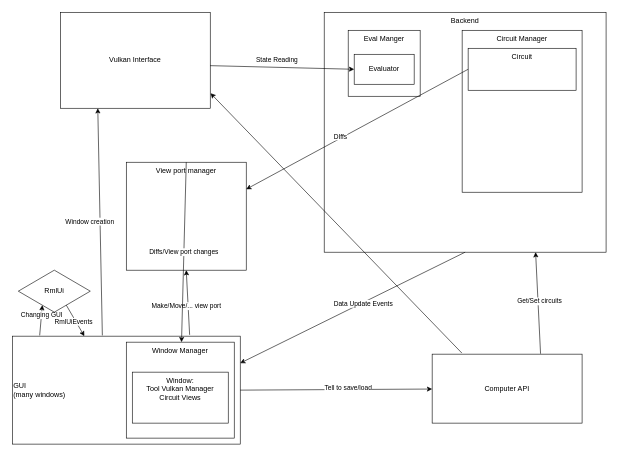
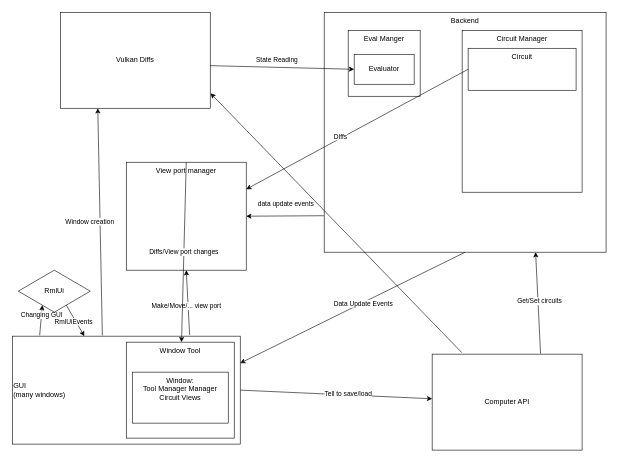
  <mxCell id="0" />
  <mxCell id="1" parent="0" />
- <mxCell id="2" value="Vulkan Interface" style="whiteSpace=wrap;html=1;strokeColor=default;fillColor=none;" vertex="1" parent="1"><mxGeometry x="100" y="20" width="250" height="160" as="geometry" /></mxCell>
+ <mxCell id="2" value="Vulkan Diffs" style="whiteSpace=wrap;html=1;strokeColor=default;fillColor=none;" vertex="1" parent="1"><mxGeometry x="100" y="20" width="250" height="160" as="geometry" /></mxCell>
  <mxCell id="3" value="Backend" style="whiteSpace=wrap;html=1;align=center;verticalAlign=top;fillColor=none;" vertex="1" parent="1"><mxGeometry x="540" y="20" width="470" height="400" as="geometry" /></mxCell>
  <mxCell id="4" value="GUI&lt;br&gt;(many windows)" style="whiteSpace=wrap;html=1;strokeColor=default;fillColor=none;align=left;" vertex="1" parent="1"><mxGeometry x="20" y="560" width="380" height="180" as="geometry" /></mxCell>
- <mxCell id="5" value="Computer API" style="whiteSpace=wrap;html=1;strokeColor=default;fillColor=none;" vertex="1" parent="1"><mxGeometry x="720" y="590" width="250" height="115" as="geometry" /></mxCell>
+ <mxCell id="5" value="Computer API" style="whiteSpace=wrap;html=1;strokeColor=default;fillColor=none;" vertex="1" parent="1"><mxGeometry x="720" y="590" width="250" height="160" as="geometry" /></mxCell>
  <mxCell id="6" value="" style="endArrow=classic;html=1;rounded=0;exitX=1;exitY=0.5;exitDx=0;exitDy=0;" edge="1" parent="1" source="4" target="5"><mxGeometry width="50" height="50" relative="1" as="geometry"><mxPoint x="490" y="450" as="sourcePoint" /><mxPoint x="540" y="400" as="targetPoint" /></mxGeometry></mxCell>
  <mxCell id="7" value="Tell to save/load" style="edgeLabel;html=1;align=center;verticalAlign=middle;resizable=0;points=[];" vertex="1" connectable="0" parent="6"><mxGeometry x="0.122" y="3" relative="1" as="geometry"><mxPoint as="offset" /></mxGeometry></mxCell>
  <mxCell id="8" value="" style="endArrow=classic;html=1;rounded=0;exitX=0.778;exitY=-0.012;exitDx=0;exitDy=0;entryX=0.5;entryY=1;entryDx=0;entryDy=0;exitPerimeter=0;" edge="1" parent="1" source="4" target="10"><mxGeometry width="50" height="50" relative="1" as="geometry"><mxPoint x="490" y="450" as="sourcePoint" /><mxPoint x="270" y="580" as="targetPoint" /></mxGeometry></mxCell>
  <mxCell id="9" value="Make/Move/... view port" style="edgeLabel;html=1;align=center;verticalAlign=middle;resizable=0;points=[];" vertex="1" connectable="0" parent="8"><mxGeometry x="-0.269" y="2" relative="1" as="geometry"><mxPoint x="-2" y="-9" as="offset" /></mxGeometry></mxCell>
  <mxCell id="10" value="View port manager" style="whiteSpace=wrap;html=1;verticalAlign=top;fillColor=none;" vertex="1" parent="1"><mxGeometry x="210" y="270" width="200" height="180" as="geometry" /></mxCell>
  <mxCell id="11" value="" style="endArrow=classic;html=1;rounded=0;entryX=0.25;entryY=1;entryDx=0;entryDy=0;exitX=0.12;exitY=-0.007;exitDx=0;exitDy=0;exitPerimeter=0;" edge="1" parent="1" source="4" target="13"><mxGeometry width="50" height="50" relative="1" as="geometry"><mxPoint x="130" y="680" as="sourcePoint" /><mxPoint x="80" y="540" as="targetPoint" /></mxGeometry></mxCell>
  <mxCell id="12" value="Changing GUI" style="edgeLabel;html=1;align=center;verticalAlign=middle;resizable=0;points=[];" vertex="1" connectable="0" parent="11"><mxGeometry x="0.319" relative="1" as="geometry"><mxPoint y="-1" as="offset" /></mxGeometry></mxCell>
  <mxCell id="13" value="RmlUi" style="rhombus;whiteSpace=wrap;html=1;fillColor=none;" vertex="1" parent="1"><mxGeometry x="30" y="450" width="120" height="70" as="geometry" /></mxCell>
  <mxCell id="14" value="" style="endArrow=classic;html=1;rounded=0;exitX=0.75;exitY=1;exitDx=0;exitDy=0;entryX=0.316;entryY=0;entryDx=0;entryDy=0;entryPerimeter=0;" edge="1" parent="1" source="13" target="4"><mxGeometry width="50" height="50" relative="1" as="geometry"><mxPoint x="490" y="450" as="sourcePoint" /><mxPoint x="540" y="400" as="targetPoint" /></mxGeometry></mxCell>
  <mxCell id="15" value="RmlUiEvents" style="edgeLabel;html=1;align=center;verticalAlign=middle;resizable=0;points=[];" vertex="1" connectable="0" parent="14"><mxGeometry x="-0.015" y="-4" relative="1" as="geometry"><mxPoint as="offset" /></mxGeometry></mxCell>
  <mxCell id="16" value="" style="endArrow=classic;html=1;rounded=0;exitX=0.5;exitY=1;exitDx=0;exitDy=0;entryX=1;entryY=0.25;entryDx=0;entryDy=0;" edge="1" parent="1" source="3" target="4"><mxGeometry width="50" height="50" relative="1" as="geometry"><mxPoint x="490" y="450" as="sourcePoint" /><mxPoint x="540" y="400" as="targetPoint" /></mxGeometry></mxCell>
  <mxCell id="17" value="Data Update Events" style="edgeLabel;html=1;align=center;verticalAlign=middle;resizable=0;points=[];" vertex="1" connectable="0" parent="16"><mxGeometry x="-0.088" y="2" relative="1" as="geometry"><mxPoint y="-1" as="offset" /></mxGeometry></mxCell>
  <mxCell id="18" value="Diffs/View port changes" style="endArrow=classic;html=1;rounded=0;exitX=0.5;exitY=0;exitDx=0;exitDy=0;" edge="1" parent="1" source="10" target="30"><mxGeometry width="50" height="50" relative="1" as="geometry"><mxPoint x="490" y="450" as="sourcePoint" /><mxPoint x="540" y="400" as="targetPoint" /></mxGeometry></mxCell>
  <mxCell id="19" value="" style="endArrow=classic;html=1;rounded=0;exitX=0.395;exitY=-0.007;exitDx=0;exitDy=0;exitPerimeter=0;entryX=0.25;entryY=1;entryDx=0;entryDy=0;" edge="1" parent="1" source="4" target="2"><mxGeometry width="50" height="50" relative="1" as="geometry"><mxPoint x="490" y="450" as="sourcePoint" /><mxPoint x="210" y="540" as="targetPoint" /></mxGeometry></mxCell>
  <mxCell id="20" value="Window creation" style="edgeLabel;html=1;align=center;verticalAlign=middle;resizable=0;points=[];" vertex="1" connectable="0" parent="19"><mxGeometry x="0.154" y="-4" relative="1" as="geometry"><mxPoint x="-21" y="29" as="offset" /></mxGeometry></mxCell>
+ <mxCell id="21" value="" style="endArrow=classic;html=1;rounded=0;entryX=1;entryY=0.5;entryDx=0;entryDy=0;exitX=-0.001;exitY=0.848;exitDx=0;exitDy=0;exitPerimeter=0;" edge="1" parent="1" source="3" target="10"><mxGeometry width="50" height="50" relative="1" as="geometry"><mxPoint x="490" y="450" as="sourcePoint" /><mxPoint x="540" y="400" as="targetPoint" /></mxGeometry></mxCell>
+ <mxCell id="22" value="data update events" style="edgeLabel;html=1;align=center;verticalAlign=middle;resizable=0;points=[];" vertex="1" connectable="0" parent="21"><mxGeometry x="-0.068" y="1" relative="1" as="geometry"><mxPoint x="-4" y="-21" as="offset" /></mxGeometry></mxCell>
  <mxCell id="23" value="" style="endArrow=classic;html=1;rounded=0;exitX=0.723;exitY=-0.006;exitDx=0;exitDy=0;exitPerimeter=0;entryX=0.75;entryY=1;entryDx=0;entryDy=0;" edge="1" parent="1" source="5" target="3"><mxGeometry width="50" height="50" relative="1" as="geometry"><mxPoint x="490" y="450" as="sourcePoint" /><mxPoint x="540" y="400" as="targetPoint" /></mxGeometry></mxCell>
  <mxCell id="24" value="Get/Set circuits" style="edgeLabel;html=1;align=center;verticalAlign=middle;resizable=0;points=[];" vertex="1" connectable="0" parent="23"><mxGeometry x="-0.588" y="1" relative="1" as="geometry"><mxPoint y="-53" as="offset" /></mxGeometry></mxCell>
  <mxCell id="25" value="Eval Manger" style="rounded=0;whiteSpace=wrap;html=1;verticalAlign=top;fillColor=none;" vertex="1" parent="1"><mxGeometry x="580" y="50" width="120" height="110" as="geometry" /></mxCell>
  <mxCell id="26" value="Circuit Manager" style="rounded=0;whiteSpace=wrap;html=1;verticalAlign=top;fillColor=none;" vertex="1" parent="1"><mxGeometry x="770" y="50" width="200" height="270" as="geometry" /></mxCell>
  <mxCell id="27" value="Evaluator" style="rounded=0;whiteSpace=wrap;html=1;fillColor=none;" vertex="1" parent="1"><mxGeometry x="590" y="90" width="100" height="50" as="geometry" /></mxCell>
  <mxCell id="28" value="" style="endArrow=classic;html=1;rounded=0;exitX=0.999;exitY=0.556;exitDx=0;exitDy=0;exitPerimeter=0;entryX=0;entryY=0.5;entryDx=0;entryDy=0;" edge="1" parent="1" source="2" target="27"><mxGeometry width="50" height="50" relative="1" as="geometry"><mxPoint x="450" y="180" as="sourcePoint" /><mxPoint x="500" y="130" as="targetPoint" /></mxGeometry></mxCell>
  <mxCell id="29" value="State Reading" style="edgeLabel;html=1;align=center;verticalAlign=middle;resizable=0;points=[];" vertex="1" connectable="0" parent="28"><mxGeometry x="0.66" relative="1" as="geometry"><mxPoint x="-88" y="-15" as="offset" /></mxGeometry></mxCell>
- <mxCell id="30" value="Window Manager" style="rounded=0;whiteSpace=wrap;html=1;fillColor=none;verticalAlign=top;" vertex="1" parent="1"><mxGeometry x="210" y="570" width="180" height="160" as="geometry" /></mxCell>
- <mxCell id="31" value="Window:&lt;div&gt;Tool Vulkan&amp;nbsp;&lt;span style=&quot;background-color: transparent; color: light-dark(rgb(0, 0, 0), rgb(255, 255, 255));&quot;&gt;Manager&lt;/span&gt;&lt;/div&gt;&lt;div&gt;&lt;span style=&quot;background-color: transparent; color: light-dark(rgb(0, 0, 0), rgb(255, 255, 255));&quot;&gt;Circuit Views&lt;/span&gt;&lt;/div&gt;" style="rounded=0;whiteSpace=wrap;html=1;fillColor=none;verticalAlign=top;" vertex="1" parent="1"><mxGeometry x="220" y="620" width="160" height="85" as="geometry" /></mxCell>
+ <mxCell id="30" value="Window Tool" style="rounded=0;whiteSpace=wrap;html=1;fillColor=none;verticalAlign=top;" vertex="1" parent="1"><mxGeometry x="210" y="570" width="180" height="160" as="geometry" /></mxCell>
+ <mxCell id="31" value="Window:&lt;div&gt;Tool Manager&amp;nbsp;&lt;span style=&quot;background-color: transparent; color: light-dark(rgb(0, 0, 0), rgb(255, 255, 255));&quot;&gt;Manager&lt;/span&gt;&lt;/div&gt;&lt;div&gt;&lt;span style=&quot;background-color: transparent; color: light-dark(rgb(0, 0, 0), rgb(255, 255, 255));&quot;&gt;Circuit Views&lt;/span&gt;&lt;/div&gt;" style="rounded=0;whiteSpace=wrap;html=1;fillColor=none;verticalAlign=top;" vertex="1" parent="1"><mxGeometry x="220" y="620" width="160" height="85" as="geometry" /></mxCell>
  <mxCell id="32" value="Circuit" style="rounded=0;whiteSpace=wrap;html=1;verticalAlign=top;fillColor=none;" vertex="1" parent="1"><mxGeometry x="780" y="80" width="180" height="70" as="geometry" /></mxCell>
  <mxCell id="33" value="" style="endArrow=classic;html=1;rounded=0;exitX=0;exitY=0.5;exitDx=0;exitDy=0;entryX=1;entryY=0.25;entryDx=0;entryDy=0;" edge="1" parent="1" source="32" target="10"><mxGeometry width="50" height="50" relative="1" as="geometry"><mxPoint x="500" y="440" as="sourcePoint" /><mxPoint x="550" y="390" as="targetPoint" /></mxGeometry></mxCell>
  <mxCell id="34" value="DIffs" style="edgeLabel;html=1;align=center;verticalAlign=middle;resizable=0;points=[];" vertex="1" connectable="0" parent="33"><mxGeometry x="0.146" y="-3" relative="1" as="geometry"><mxPoint as="offset" /></mxGeometry></mxCell>
  <mxCell id="35" value="" style="endArrow=classic;html=1;rounded=0;exitX=0.198;exitY=-0.016;exitDx=0;exitDy=0;exitPerimeter=0;entryX=1.002;entryY=0.844;entryDx=0;entryDy=0;entryPerimeter=0;" edge="1" parent="1" source="5" target="2"><mxGeometry width="50" height="50" relative="1" as="geometry"><mxPoint x="490" y="440" as="sourcePoint" /><mxPoint x="540" y="390" as="targetPoint" /></mxGeometry></mxCell>
